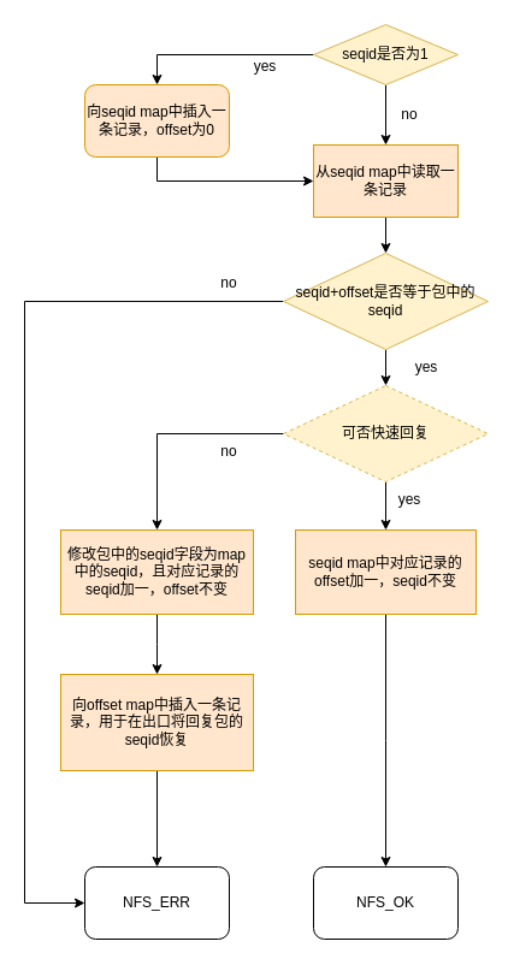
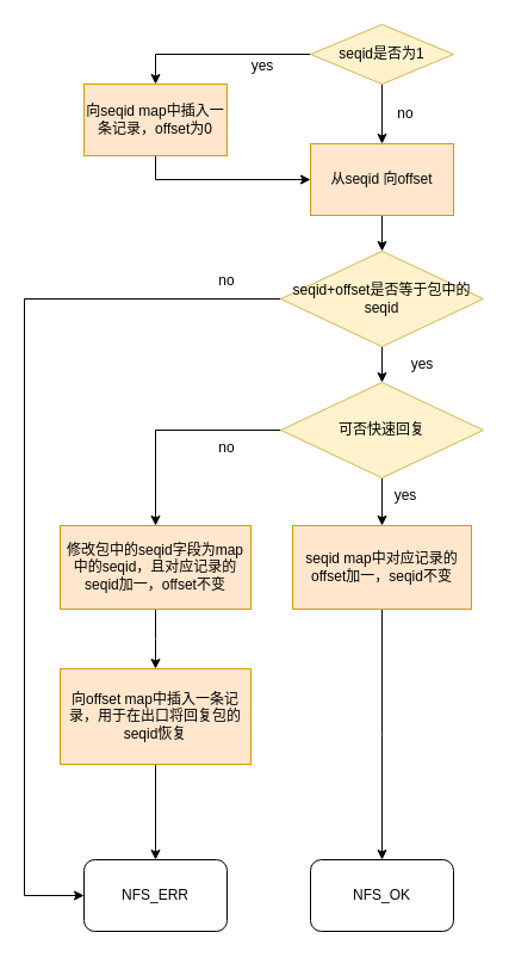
  <mxCell id="0" />
  <mxCell id="1" parent="0" />
  <mxCell id="2" value="" style="edgeStyle=orthogonalEdgeStyle;rounded=0;orthogonalLoop=1;jettySize=auto;html=1;" edge="1" parent="1" source="4" target="6"><mxGeometry relative="1" as="geometry" /></mxCell>
  <mxCell id="3" style="edgeStyle=orthogonalEdgeStyle;rounded=0;orthogonalLoop=1;jettySize=auto;html=1;entryX=0.5;entryY=0;entryDx=0;entryDy=0;" edge="1" parent="1" source="4" target="9"><mxGeometry relative="1" as="geometry" /></mxCell>
  <mxCell id="4" value="seqid是否为1" style="rhombus;whiteSpace=wrap;html=1;fillColor=#fff2cc;strokeColor=#d6b656;" vertex="1" parent="1"><mxGeometry x="260" y="20" width="120" height="50" as="geometry" /></mxCell>
  <mxCell id="5" value="" style="edgeStyle=orthogonalEdgeStyle;rounded=0;orthogonalLoop=1;jettySize=auto;html=1;" edge="1" parent="1" source="6" target="13"><mxGeometry relative="1" as="geometry" /></mxCell>
- <mxCell id="6" value="从seqid map中读取一条记录" style="whiteSpace=wrap;html=1;fillColor=#ffe6cc;strokeColor=#d79b00;" vertex="1" parent="1"><mxGeometry x="260" y="120" width="120" height="60" as="geometry" /></mxCell>
+ <mxCell id="6" value="从seqid 向offset" style="whiteSpace=wrap;html=1;fillColor=#ffe6cc;strokeColor=#d79b00;" vertex="1" parent="1"><mxGeometry x="260" y="120" width="120" height="60" as="geometry" /></mxCell>
  <mxCell id="7" value="no" style="text;html=1;strokeColor=none;fillColor=none;align=center;verticalAlign=middle;whiteSpace=wrap;rounded=0;" vertex="1" parent="1"><mxGeometry x="310" y="80" width="60" height="30" as="geometry" /></mxCell>
  <mxCell id="8" style="edgeStyle=orthogonalEdgeStyle;rounded=0;orthogonalLoop=1;jettySize=auto;html=1;exitX=0.5;exitY=1;exitDx=0;exitDy=0;entryX=0;entryY=0.5;entryDx=0;entryDy=0;" edge="1" parent="1" source="9" target="6"><mxGeometry relative="1" as="geometry" /></mxCell>
- <mxCell id="9" value="向seqid map中插入一条记录，offset为0" style="whiteSpace=wrap;html=1;fillColor=#ffe6cc;strokeColor=#d79b00;rounded=1;" vertex="1" parent="1"><mxGeometry x="70" y="70" width="120" height="60" as="geometry" /></mxCell>
+ <mxCell id="9" value="向seqid map中插入一条记录，offset为0" style="rounded=0;whiteSpace=wrap;html=1;fillColor=#ffe6cc;strokeColor=#d79b00;" vertex="1" parent="1"><mxGeometry x="70" y="70" width="120" height="60" as="geometry" /></mxCell>
  <mxCell id="10" value="yes" style="text;html=1;strokeColor=none;fillColor=none;align=center;verticalAlign=middle;whiteSpace=wrap;rounded=0;" vertex="1" parent="1"><mxGeometry x="190" y="40" width="60" height="30" as="geometry" /></mxCell>
  <mxCell id="11" value="" style="edgeStyle=orthogonalEdgeStyle;rounded=0;orthogonalLoop=1;jettySize=auto;html=1;" edge="1" parent="1" source="13" target="17"><mxGeometry relative="1" as="geometry" /></mxCell>
  <mxCell id="12" style="edgeStyle=orthogonalEdgeStyle;rounded=0;orthogonalLoop=1;jettySize=auto;html=1;exitX=0;exitY=0.5;exitDx=0;exitDy=0;entryX=0;entryY=0.5;entryDx=0;entryDy=0;" edge="1" parent="1" source="13" target="14"><mxGeometry relative="1" as="geometry"><Array as="points"><mxPoint x="20" y="250" /><mxPoint x="20" y="750" /></Array></mxGeometry></mxCell>
  <mxCell id="13" value="seqid+offset是否等于包中的seqid" style="rhombus;whiteSpace=wrap;html=1;fillColor=#fff2cc;strokeColor=#d6b656;" vertex="1" parent="1"><mxGeometry x="235" y="210" width="170" height="80" as="geometry" /></mxCell>
  <mxCell id="14" value="NFS_ERR" style="rounded=1;whiteSpace=wrap;html=1;" vertex="1" parent="1"><mxGeometry x="70" y="720" width="120" height="60" as="geometry" /></mxCell>
  <mxCell id="15" value="" style="edgeStyle=orthogonalEdgeStyle;rounded=0;orthogonalLoop=1;jettySize=auto;html=1;" edge="1" parent="1" source="17" target="19"><mxGeometry relative="1" as="geometry" /></mxCell>
  <mxCell id="16" style="edgeStyle=orthogonalEdgeStyle;rounded=0;orthogonalLoop=1;jettySize=auto;html=1;exitX=0;exitY=0.5;exitDx=0;exitDy=0;entryX=0.5;entryY=0;entryDx=0;entryDy=0;" edge="1" parent="1" source="17" target="22"><mxGeometry relative="1" as="geometry" /></mxCell>
- <mxCell id="17" value="可否快速回复" style="rhombus;whiteSpace=wrap;html=1;fillColor=#fff2cc;strokeColor=#d6b656;dashed=1;" vertex="1" parent="1"><mxGeometry x="235" y="320" width="170" height="80" as="geometry" /></mxCell>
+ <mxCell id="17" value="可否快速回复" style="rhombus;whiteSpace=wrap;html=1;fillColor=#fff2cc;strokeColor=#d6b656;" vertex="1" parent="1"><mxGeometry x="235" y="320" width="170" height="80" as="geometry" /></mxCell>
  <mxCell id="18" style="edgeStyle=orthogonalEdgeStyle;rounded=0;orthogonalLoop=1;jettySize=auto;html=1;exitX=0.5;exitY=1;exitDx=0;exitDy=0;" edge="1" parent="1" source="19"><mxGeometry relative="1" as="geometry"><mxPoint x="320" y="720" as="targetPoint" /></mxGeometry></mxCell>
  <mxCell id="19" value="seqid map中对应记录的offset加一，seqid不变" style="whiteSpace=wrap;html=1;fillColor=#ffe6cc;strokeColor=#d79b00;" vertex="1" parent="1"><mxGeometry x="245" y="440" width="150" height="70" as="geometry" /></mxCell>
  <mxCell id="20" value="yes" style="text;html=1;strokeColor=none;fillColor=none;align=center;verticalAlign=middle;whiteSpace=wrap;rounded=0;" vertex="1" parent="1"><mxGeometry x="310" y="400" width="60" height="30" as="geometry" /></mxCell>
  <mxCell id="21" style="edgeStyle=orthogonalEdgeStyle;rounded=0;orthogonalLoop=1;jettySize=auto;html=1;exitX=0.5;exitY=1;exitDx=0;exitDy=0;" edge="1" parent="1" source="22"><mxGeometry relative="1" as="geometry"><mxPoint x="130" y="560" as="targetPoint" /></mxGeometry></mxCell>
  <mxCell id="22" value="修改包中的seqid字段为map中的seqid，且对应记录的seqid加一，offset不变" style="rounded=0;whiteSpace=wrap;html=1;fillColor=#ffe6cc;strokeColor=#d79b00;" vertex="1" parent="1"><mxGeometry x="50" y="440" width="160" height="70" as="geometry" /></mxCell>
  <mxCell id="23" style="edgeStyle=orthogonalEdgeStyle;rounded=0;orthogonalLoop=1;jettySize=auto;html=1;exitX=0.5;exitY=1;exitDx=0;exitDy=0;entryX=0.5;entryY=0;entryDx=0;entryDy=0;" edge="1" parent="1" source="24" target="14"><mxGeometry relative="1" as="geometry" /></mxCell>
  <mxCell id="24" value="向offset map中插入一条记录，用于在出口将回复包的seqid恢复" style="rounded=0;whiteSpace=wrap;html=1;fillColor=#ffe6cc;strokeColor=#d79b00;" vertex="1" parent="1"><mxGeometry x="50" y="560" width="160" height="80" as="geometry" /></mxCell>
  <mxCell id="25" value="NFS_OK" style="rounded=1;whiteSpace=wrap;html=1;" vertex="1" parent="1"><mxGeometry x="260" y="720" width="120" height="60" as="geometry" /></mxCell>
  <mxCell id="26" value="no" style="text;html=1;strokeColor=none;fillColor=none;align=center;verticalAlign=middle;whiteSpace=wrap;rounded=0;" vertex="1" parent="1"><mxGeometry x="160" y="360" width="60" height="30" as="geometry" /></mxCell>
  <mxCell id="27" value="yes" style="text;html=1;strokeColor=none;fillColor=none;align=center;verticalAlign=middle;whiteSpace=wrap;rounded=0;" vertex="1" parent="1"><mxGeometry x="324" y="290" width="60" height="30" as="geometry" /></mxCell>
  <mxCell id="28" value="no" style="text;html=1;strokeColor=none;fillColor=none;align=center;verticalAlign=middle;whiteSpace=wrap;rounded=0;" vertex="1" parent="1"><mxGeometry x="160" y="220" width="60" height="30" as="geometry" /></mxCell>
